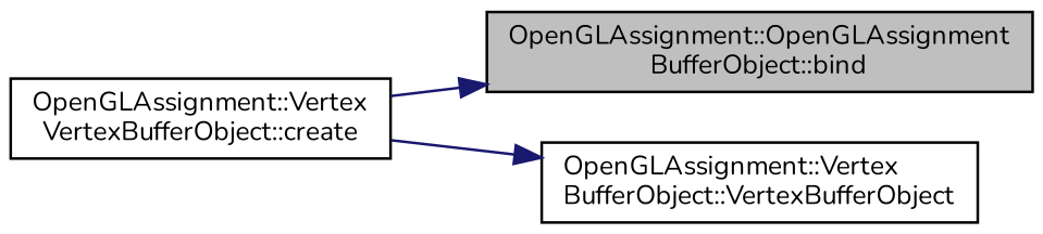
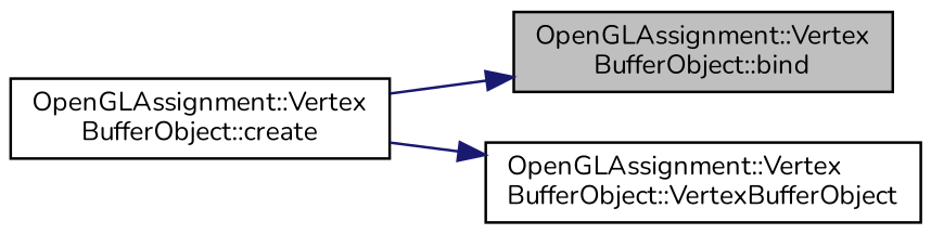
  digraph {
    fontname=Nunito
    rankdir=RL
    node [color=black fillcolor=white fontname=Nunito fontsize=10 shape=record style=filled]
    edge [color=midnightblue dir=back fontname=Nunito fontsize=10 labelfontname=Helvetica labelfontsize=10 style=solid]
-   n1 [fillcolor=grey75 fontcolor=black height=0.2 label="OpenGLAssignment::OpenGLAssignment\lBufferObject::bind" width=0.4]
-   n2 [height=0.2 label="OpenGLAssignment::Vertex\lVertexBufferObject::create" width=0.4]
+   n1 [fillcolor=grey75 fontcolor=black height=0.2 label="OpenGLAssignment::Vertex\lBufferObject::bind" width=0.4]
+   n2 [height=0.2 label="OpenGLAssignment::Vertex\lBufferObject::create" width=0.4]
    n3 [height=0.2 label="OpenGLAssignment::Vertex\lBufferObject::VertexBufferObject" width=0.4]
    n1 -> n2
    n3 -> n2
  }
